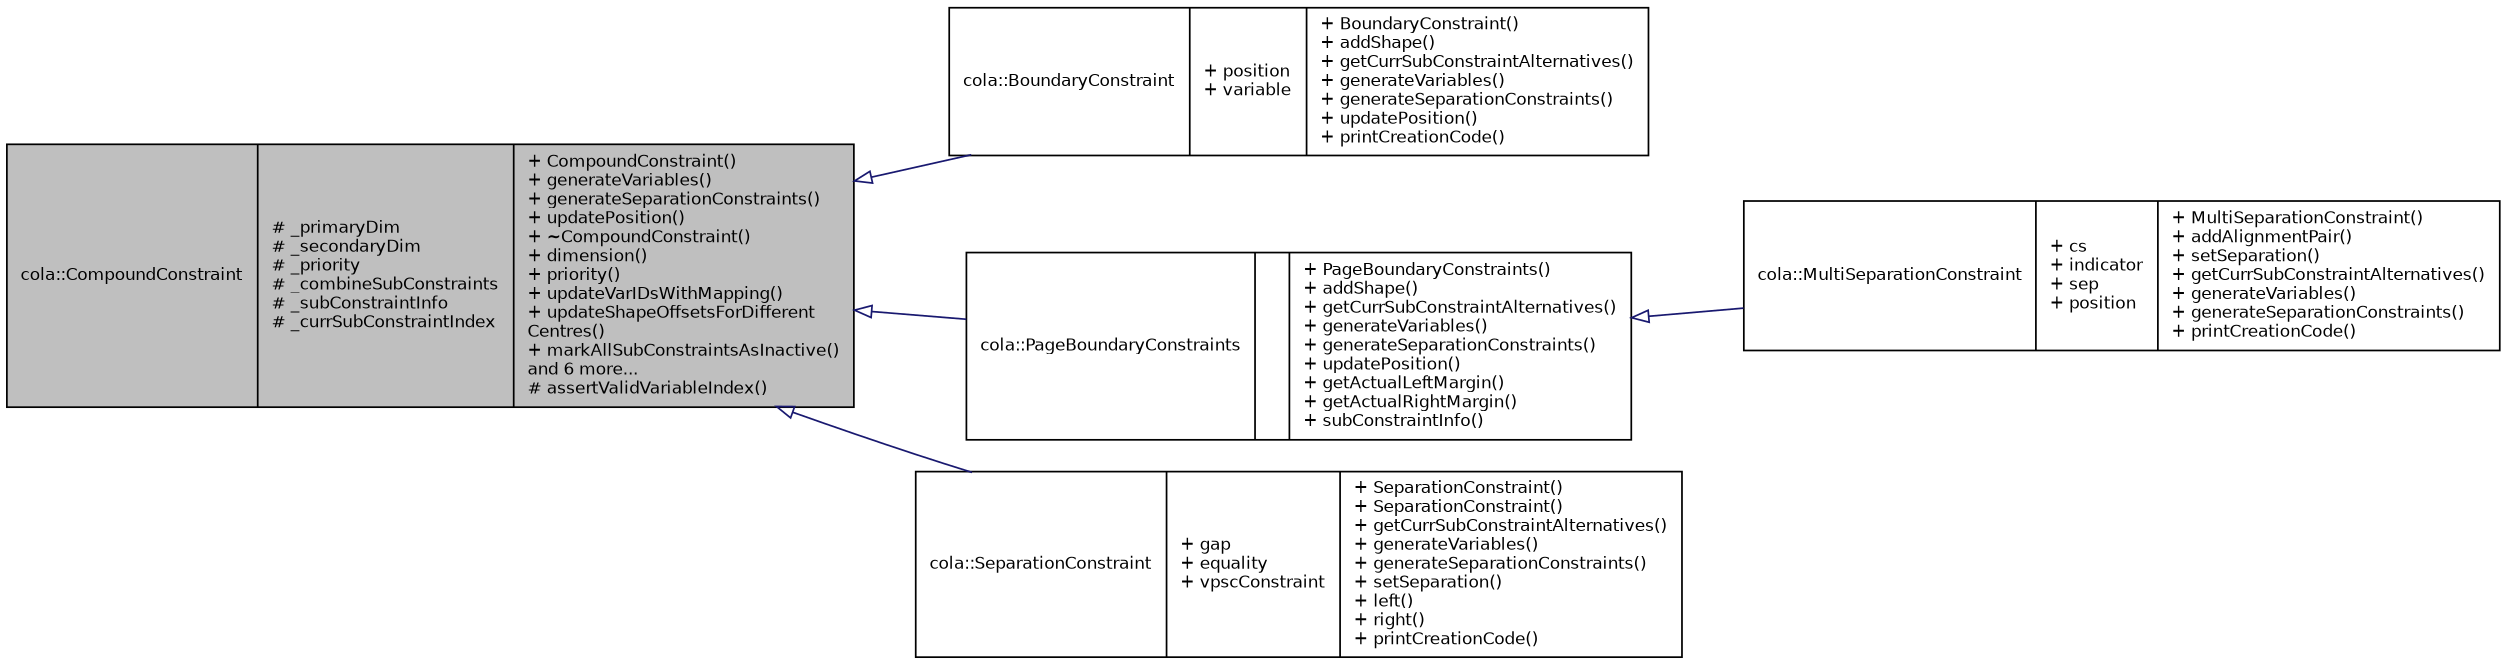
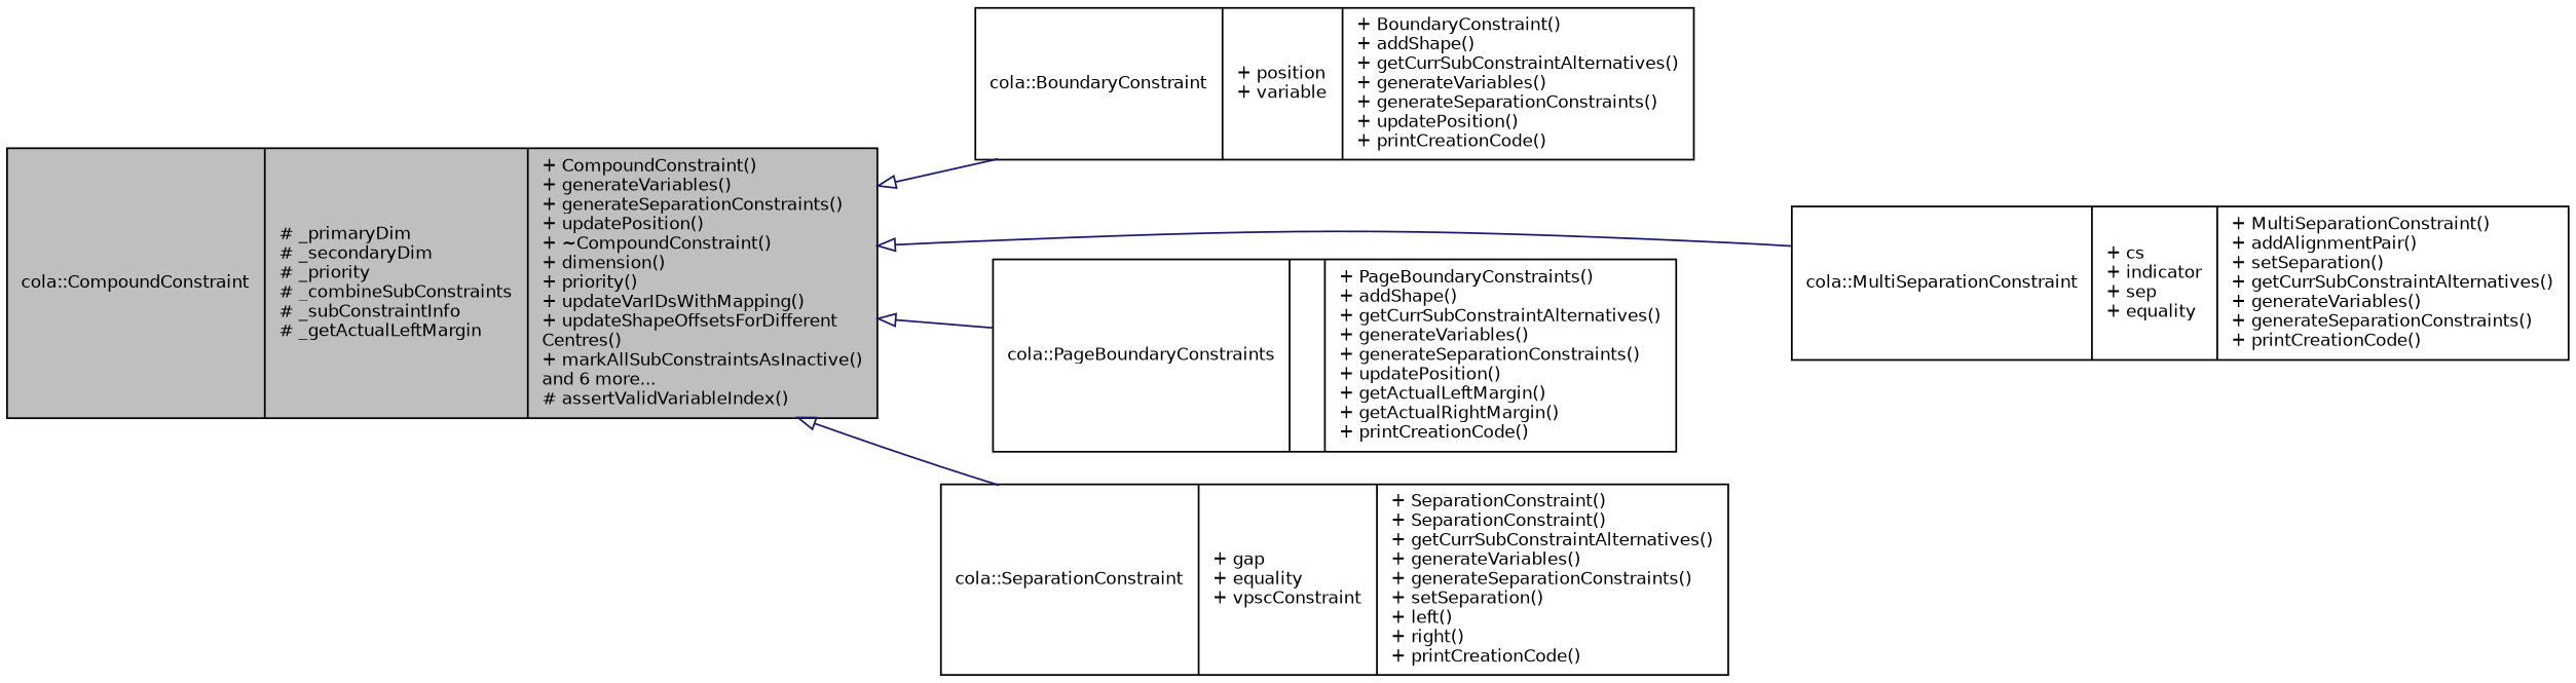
  digraph {
    fontname="DejaVu Sans"
    rankdir=LR
    node [color=black fillcolor=white fontname="DejaVu Sans" fontsize=10 shape=record style=filled]
    edge [arrowtail=onormal color=midnightblue dir=back fontname="DejaVu Sans" fontsize=10 labelfontname=Helvetica labelfontsize=10 style=solid]
-   n1 [fillcolor=grey75 fontcolor=black height=0.2 label="{cola::CompoundConstraint\n|# _primaryDim\l# _secondaryDim\l# _priority\l# _combineSubConstraints\l# _subConstraintInfo\l# _currSubConstraintIndex\l|+ CompoundConstraint()\l+ generateVariables()\l+ generateSeparationConstraints()\l+ updatePosition()\l+ ~CompoundConstraint()\l+ dimension()\l+ priority()\l+ updateVarIDsWithMapping()\l+ updateShapeOffsetsForDifferent\lCentres()\l+ markAllSubConstraintsAsInactive()\land 6 more...\l# assertValidVariableIndex()\l}" width=0.4]
+   n1 [fillcolor=grey75 fontcolor=black height=0.2 label="{cola::CompoundConstraint\n|# _primaryDim\l# _secondaryDim\l# _priority\l# _combineSubConstraints\l# _subConstraintInfo\l# _getActualLeftMargin\l|+ CompoundConstraint()\l+ generateVariables()\l+ generateSeparationConstraints()\l+ updatePosition()\l+ ~CompoundConstraint()\l+ dimension()\l+ priority()\l+ updateVarIDsWithMapping()\l+ updateShapeOffsetsForDifferent\lCentres()\l+ markAllSubConstraintsAsInactive()\land 6 more...\l# assertValidVariableIndex()\l}" width=0.4]
    n2 [height=0.2 label="{cola::BoundaryConstraint\n|+ position\l+ variable\l|+ BoundaryConstraint()\l+ addShape()\l+ getCurrSubConstraintAlternatives()\l+ generateVariables()\l+ generateSeparationConstraints()\l+ updatePosition()\l+ printCreationCode()\l}" width=0.4]
-   n3 [height=0.2 label="{cola::MultiSeparationConstraint\n|+ cs\l+ indicator\l+ sep\l+ position\l|+ MultiSeparationConstraint()\l+ addAlignmentPair()\l+ setSeparation()\l+ getCurrSubConstraintAlternatives()\l+ generateVariables()\l+ generateSeparationConstraints()\l+ printCreationCode()\l}" width=0.4]
-   n4 [height=0.2 label="{cola::PageBoundaryConstraints\n||+ PageBoundaryConstraints()\l+ addShape()\l+ getCurrSubConstraintAlternatives()\l+ generateVariables()\l+ generateSeparationConstraints()\l+ updatePosition()\l+ getActualLeftMargin()\l+ getActualRightMargin()\l+ subConstraintInfo()\l}" width=0.4]
+   n3 [height=0.2 label="{cola::MultiSeparationConstraint\n|+ cs\l+ indicator\l+ sep\l+ equality\l|+ MultiSeparationConstraint()\l+ addAlignmentPair()\l+ setSeparation()\l+ getCurrSubConstraintAlternatives()\l+ generateVariables()\l+ generateSeparationConstraints()\l+ printCreationCode()\l}" width=0.4]
+   n4 [height=0.2 label="{cola::PageBoundaryConstraints\n||+ PageBoundaryConstraints()\l+ addShape()\l+ getCurrSubConstraintAlternatives()\l+ generateVariables()\l+ generateSeparationConstraints()\l+ updatePosition()\l+ getActualLeftMargin()\l+ getActualRightMargin()\l+ printCreationCode()\l}" width=0.4]
    n5 [height=0.2 label="{cola::SeparationConstraint\n|+ gap\l+ equality\l+ vpscConstraint\l|+ SeparationConstraint()\l+ SeparationConstraint()\l+ getCurrSubConstraintAlternatives()\l+ generateVariables()\l+ generateSeparationConstraints()\l+ setSeparation()\l+ left()\l+ right()\l+ printCreationCode()\l}" width=0.4]
    n1 -> n2
-   n4 -> n3
+   n1 -> n3
    n1 -> n4
    n1 -> n5
  }
